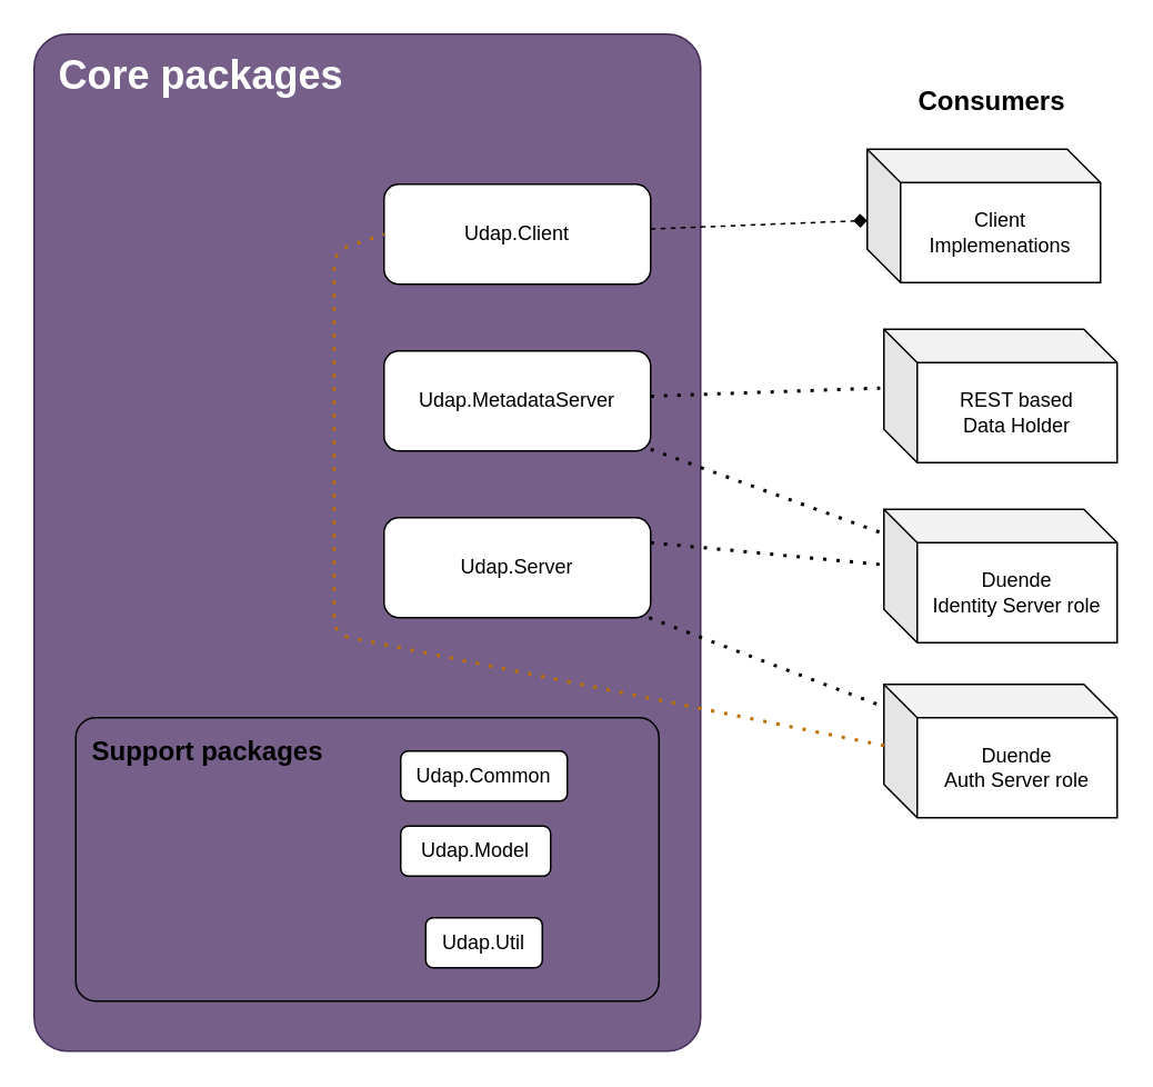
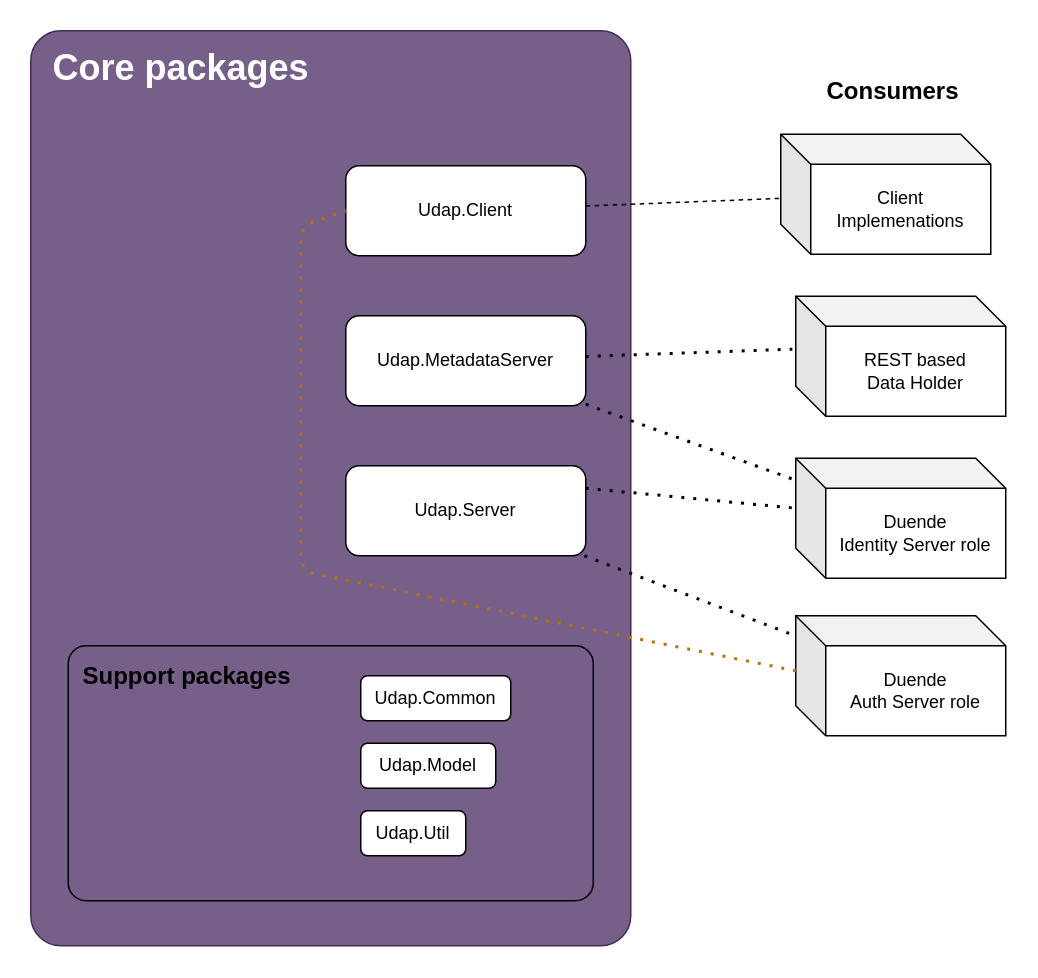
  <mxCell id="0" />
  <mxCell id="1" parent="0" />
  <mxCell id="2" value="" style="group" vertex="1" connectable="0" parent="1"><mxGeometry x="20" y="20" width="400" height="610" as="geometry" /></mxCell>
  <mxCell id="3" value="&lt;h1&gt;Core packages&lt;/h1&gt;" style="text;html=1;fillColor=#76608a;spacing=5;spacingTop=-15;whiteSpace=wrap;overflow=hidden;rounded=1;shadow=0;backgroundOutline=1;arcSize=5;spacingLeft=10;strokeColor=#432D57;fontColor=#ffffff;" vertex="1" parent="2"><mxGeometry width="400" height="610" as="geometry" /></mxCell>
  <mxCell id="4" value="&lt;h1 style=&quot;font-size: 16px;&quot;&gt;Support packages&lt;/h1&gt;" style="text;html=1;strokeColor=default;fillColor=none;spacing=5;spacingTop=-10;whiteSpace=wrap;overflow=hidden;rounded=1;shadow=0;fontSize=16;arcSize=7;spacingLeft=5;spacingBottom=0;" vertex="1" parent="2"><mxGeometry x="25" y="410" width="350" height="170" as="geometry" /></mxCell>
  <mxCell id="5" value="Udap.Client" style="rounded=1;whiteSpace=wrap;html=1;" vertex="1" parent="2"><mxGeometry x="210" y="90" width="160" height="60" as="geometry" /></mxCell>
  <mxCell id="6" value="Udap.Server" style="rounded=1;whiteSpace=wrap;html=1;" vertex="1" parent="2"><mxGeometry x="210" y="290" width="160" height="60" as="geometry" /></mxCell>
  <mxCell id="7" value="Udap.Common" style="rounded=1;whiteSpace=wrap;html=1;shadow=0;strokeColor=default;" vertex="1" parent="2"><mxGeometry x="220" y="430" width="100" height="30" as="geometry" /></mxCell>
  <mxCell id="8" value="Udap.MetadataServer" style="rounded=1;whiteSpace=wrap;html=1;" vertex="1" parent="2"><mxGeometry x="210" y="190" width="160" height="60" as="geometry" /></mxCell>
- <mxCell id="9" value="Udap.Util" style="whiteSpace=wrap;html=1;rounded=1;shadow=0;" vertex="1" parent="2"><mxGeometry x="235" y="530" width="70" height="30" as="geometry" /></mxCell>
+ <mxCell id="9" value="Udap.Util" style="whiteSpace=wrap;html=1;rounded=1;shadow=0;" vertex="1" parent="2"><mxGeometry x="220" y="520" width="70" height="30" as="geometry" /></mxCell>
  <mxCell id="10" value="Udap.Model" style="rounded=1;whiteSpace=wrap;html=1;shadow=0;strokeColor=default;" vertex="1" parent="2"><mxGeometry x="220" y="475" width="90" height="30" as="geometry" /></mxCell>
  <mxCell id="11" value="Client Implemenations" style="shape=cube;whiteSpace=wrap;html=1;boundedLbl=1;backgroundOutline=1;darkOpacity=0.05;darkOpacity2=0.1;rounded=1;shadow=0;strokeColor=default;fontSize=12;" vertex="1" parent="1"><mxGeometry x="520" y="89" width="140" height="80" as="geometry" /></mxCell>
- <mxCell id="12" value="" style="endArrow=diamond;dashed=1;html=1;fontSize=12;" edge="1" parent="1" source="5" target="11"><mxGeometry width="50" height="50" relative="1" as="geometry"><mxPoint x="420" y="170" as="sourcePoint" /><mxPoint x="470" y="120" as="targetPoint" /></mxGeometry></mxCell>
+ <mxCell id="12" value="" style="endArrow=none;dashed=1;html=1;fontSize=12;" edge="1" parent="1" source="5" target="11"><mxGeometry width="50" height="50" relative="1" as="geometry"><mxPoint x="420" y="170" as="sourcePoint" /><mxPoint x="470" y="120" as="targetPoint" /></mxGeometry></mxCell>
  <mxCell id="13" value="REST based&lt;br&gt;Data Holder" style="shape=cube;whiteSpace=wrap;html=1;boundedLbl=1;backgroundOutline=1;darkOpacity=0.05;darkOpacity2=0.1;rounded=1;shadow=0;strokeColor=default;fontSize=12;" vertex="1" parent="1"><mxGeometry x="530" y="197" width="140" height="80" as="geometry" /></mxCell>
  <mxCell id="14" value="" style="endArrow=none;dashed=1;html=1;dashPattern=1 3;strokeWidth=2;fontSize=12;entryX=-0.016;entryY=0.441;entryDx=0;entryDy=0;entryPerimeter=0;" edge="1" parent="1" source="8" target="13"><mxGeometry width="50" height="50" relative="1" as="geometry"><mxPoint x="440" y="270" as="sourcePoint" /><mxPoint x="490" y="220" as="targetPoint" /></mxGeometry></mxCell>
  <mxCell id="15" value="Duende &lt;br&gt;Auth Server role" style="shape=cube;whiteSpace=wrap;html=1;boundedLbl=1;backgroundOutline=1;darkOpacity=0.05;darkOpacity2=0.1;rounded=1;shadow=0;strokeColor=default;fontSize=12;" vertex="1" parent="1"><mxGeometry x="530" y="410" width="140" height="80" as="geometry" /></mxCell>
  <mxCell id="16" value="Duende &lt;br&gt;Identity Server role" style="shape=cube;whiteSpace=wrap;html=1;boundedLbl=1;backgroundOutline=1;darkOpacity=0.05;darkOpacity2=0.1;rounded=1;shadow=0;strokeColor=default;fontSize=12;" vertex="1" parent="1"><mxGeometry x="530" y="305" width="140" height="80" as="geometry" /></mxCell>
  <mxCell id="17" value="" style="endArrow=none;dashed=1;html=1;dashPattern=1 3;strokeWidth=2;fontSize=12;" edge="1" parent="1" source="8" target="16"><mxGeometry width="50" height="50" relative="1" as="geometry"><mxPoint x="460" y="340" as="sourcePoint" /><mxPoint x="510" y="290" as="targetPoint" /></mxGeometry></mxCell>
  <mxCell id="18" value="" style="endArrow=none;dashed=1;html=1;dashPattern=1 3;strokeWidth=2;fontSize=12;exitX=1;exitY=0.25;exitDx=0;exitDy=0;" edge="1" parent="1" source="6" target="16"><mxGeometry width="50" height="50" relative="1" as="geometry"><mxPoint x="450" y="450" as="sourcePoint" /><mxPoint x="500" y="400" as="targetPoint" /></mxGeometry></mxCell>
  <mxCell id="19" value="" style="endArrow=none;dashed=1;html=1;dashPattern=1 3;strokeWidth=2;fontSize=12;" edge="1" parent="1" source="6" target="15"><mxGeometry width="50" height="50" relative="1" as="geometry"><mxPoint x="470" y="510" as="sourcePoint" /><mxPoint x="520" y="460" as="targetPoint" /></mxGeometry></mxCell>
  <mxCell id="20" value="" style="endArrow=none;dashed=1;html=1;dashPattern=1 3;strokeWidth=2;fontSize=12;entryX=0;entryY=0.5;entryDx=0;entryDy=0;exitX=0.001;exitY=0.459;exitDx=0;exitDy=0;exitPerimeter=0;fillColor=#f0a30a;strokeColor=#BD7000;" edge="1" parent="1" source="15" target="5"><mxGeometry width="50" height="50" relative="1" as="geometry"><mxPoint x="260" y="230" as="sourcePoint" /><mxPoint x="310" y="180" as="targetPoint" /><Array as="points"><mxPoint x="200" y="380" /><mxPoint x="200" y="150" /></Array></mxGeometry></mxCell>
  <mxCell id="21" value="Consumers" style="text;html=1;strokeColor=none;fillColor=none;align=center;verticalAlign=middle;whiteSpace=wrap;rounded=0;shadow=0;fontSize=16;fontStyle=1" vertex="1" parent="1"><mxGeometry x="540" y="45" width="110" height="30" as="geometry" /></mxCell>
